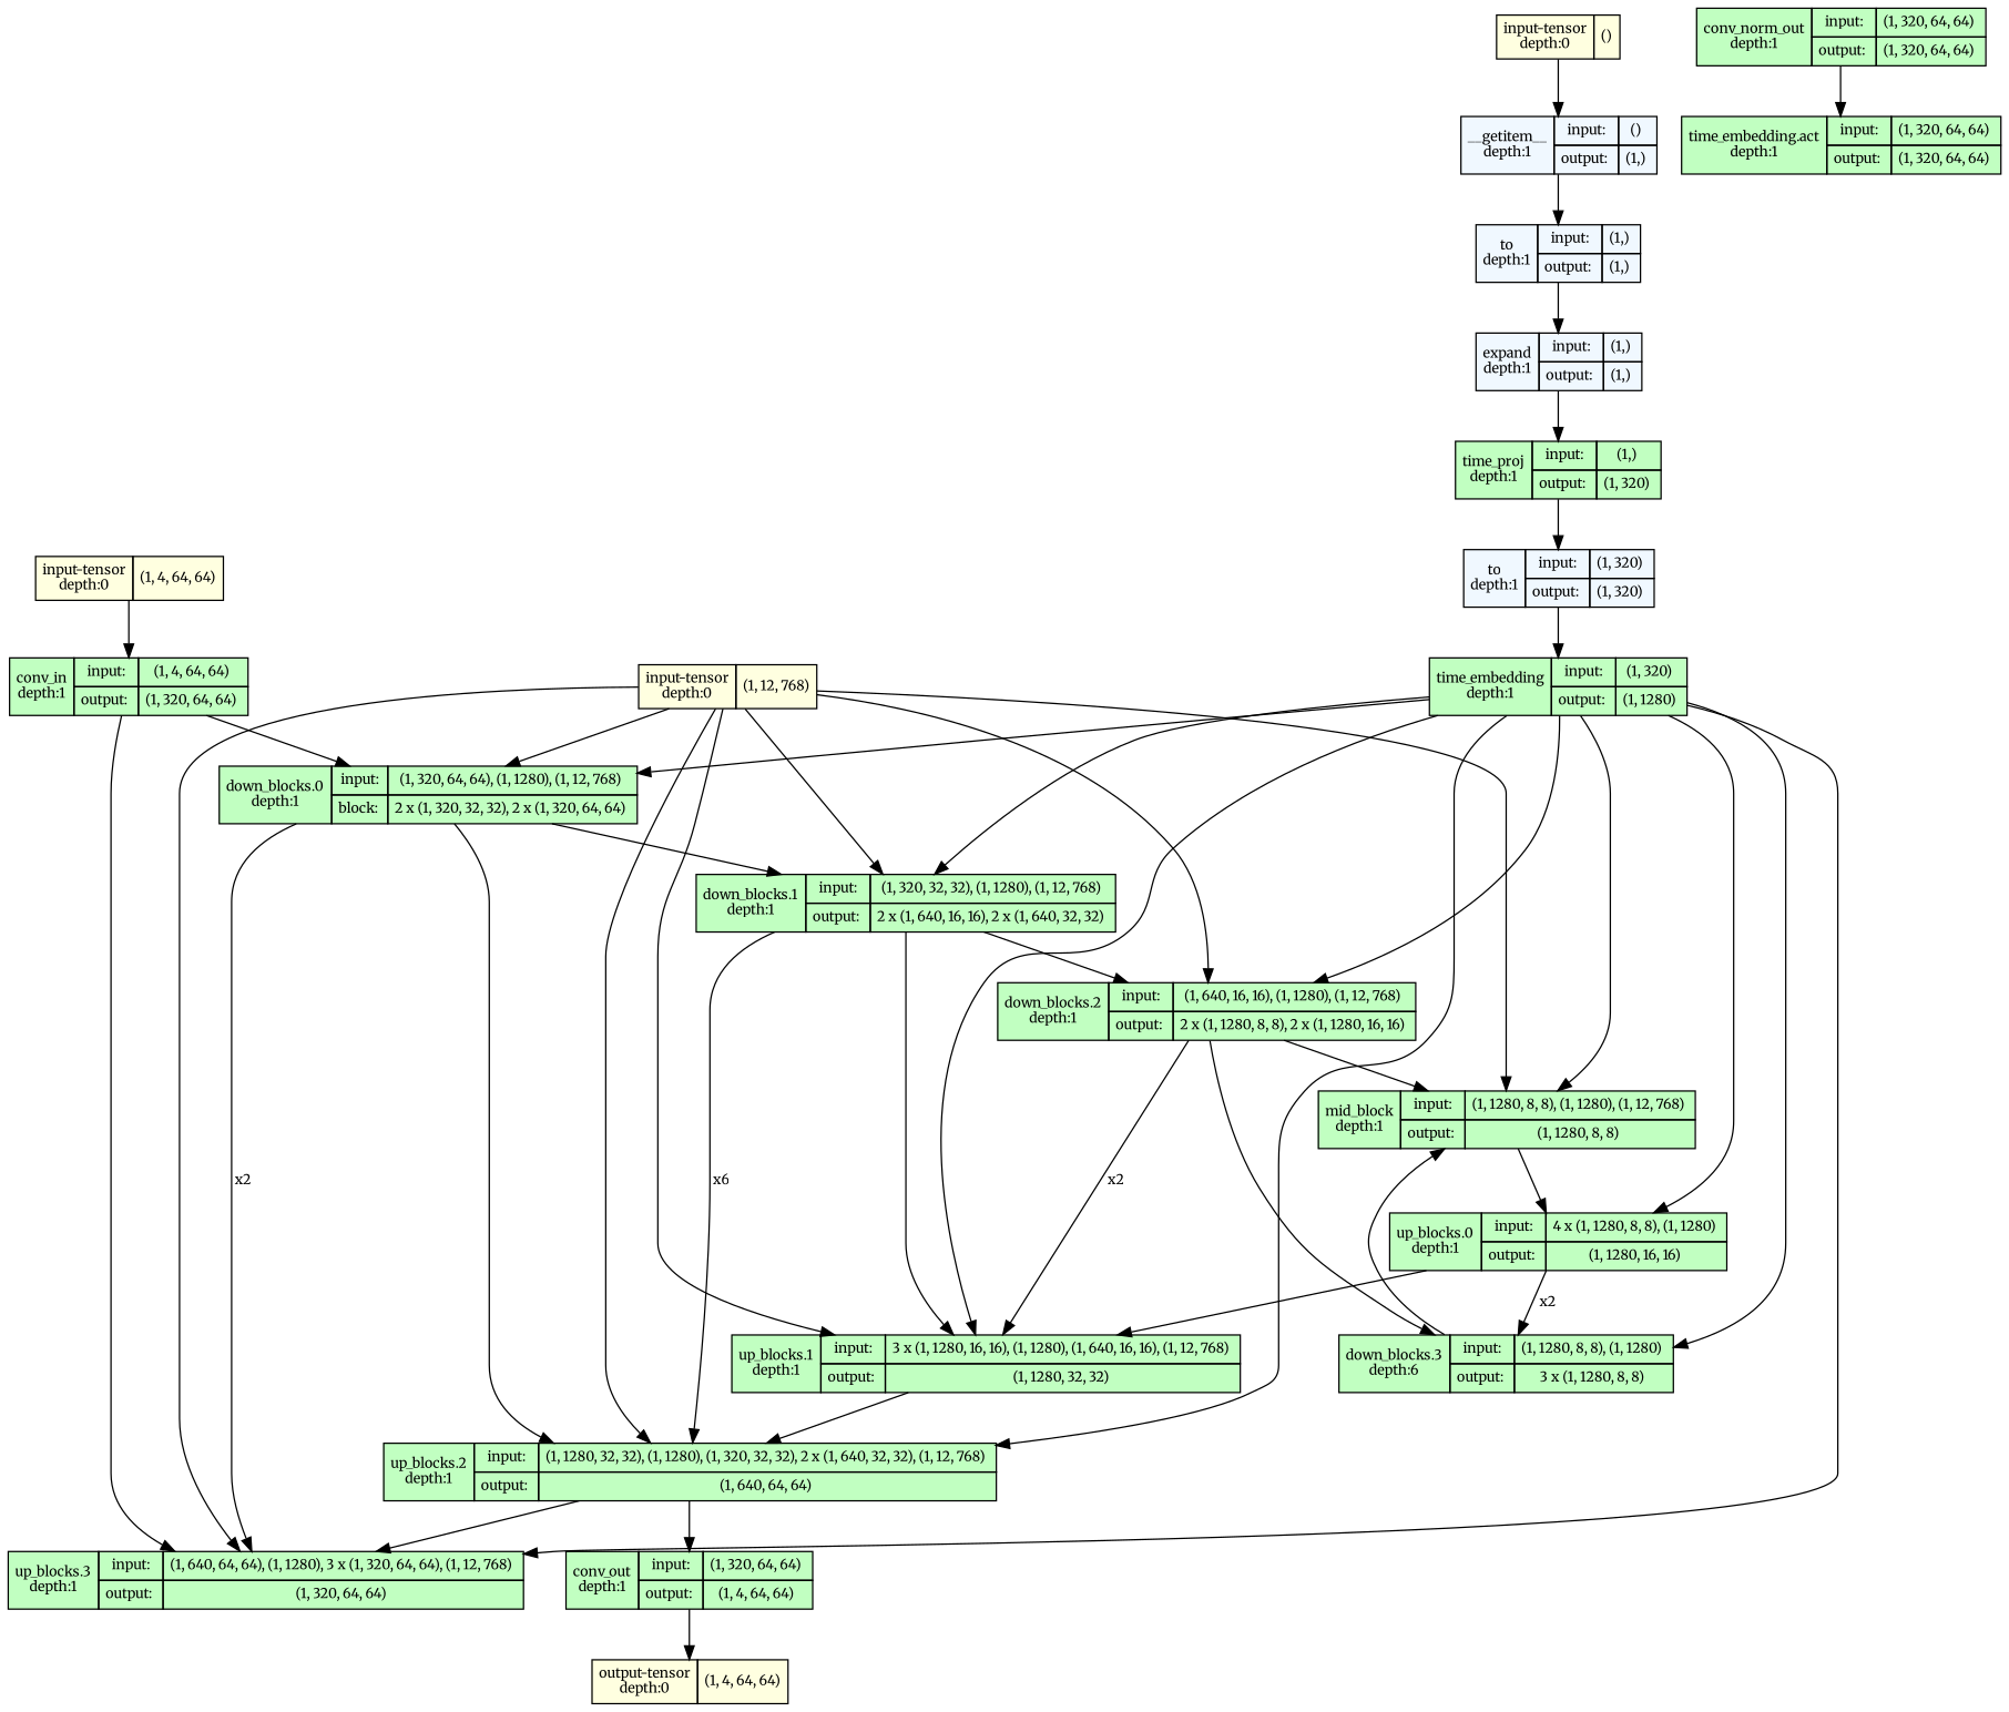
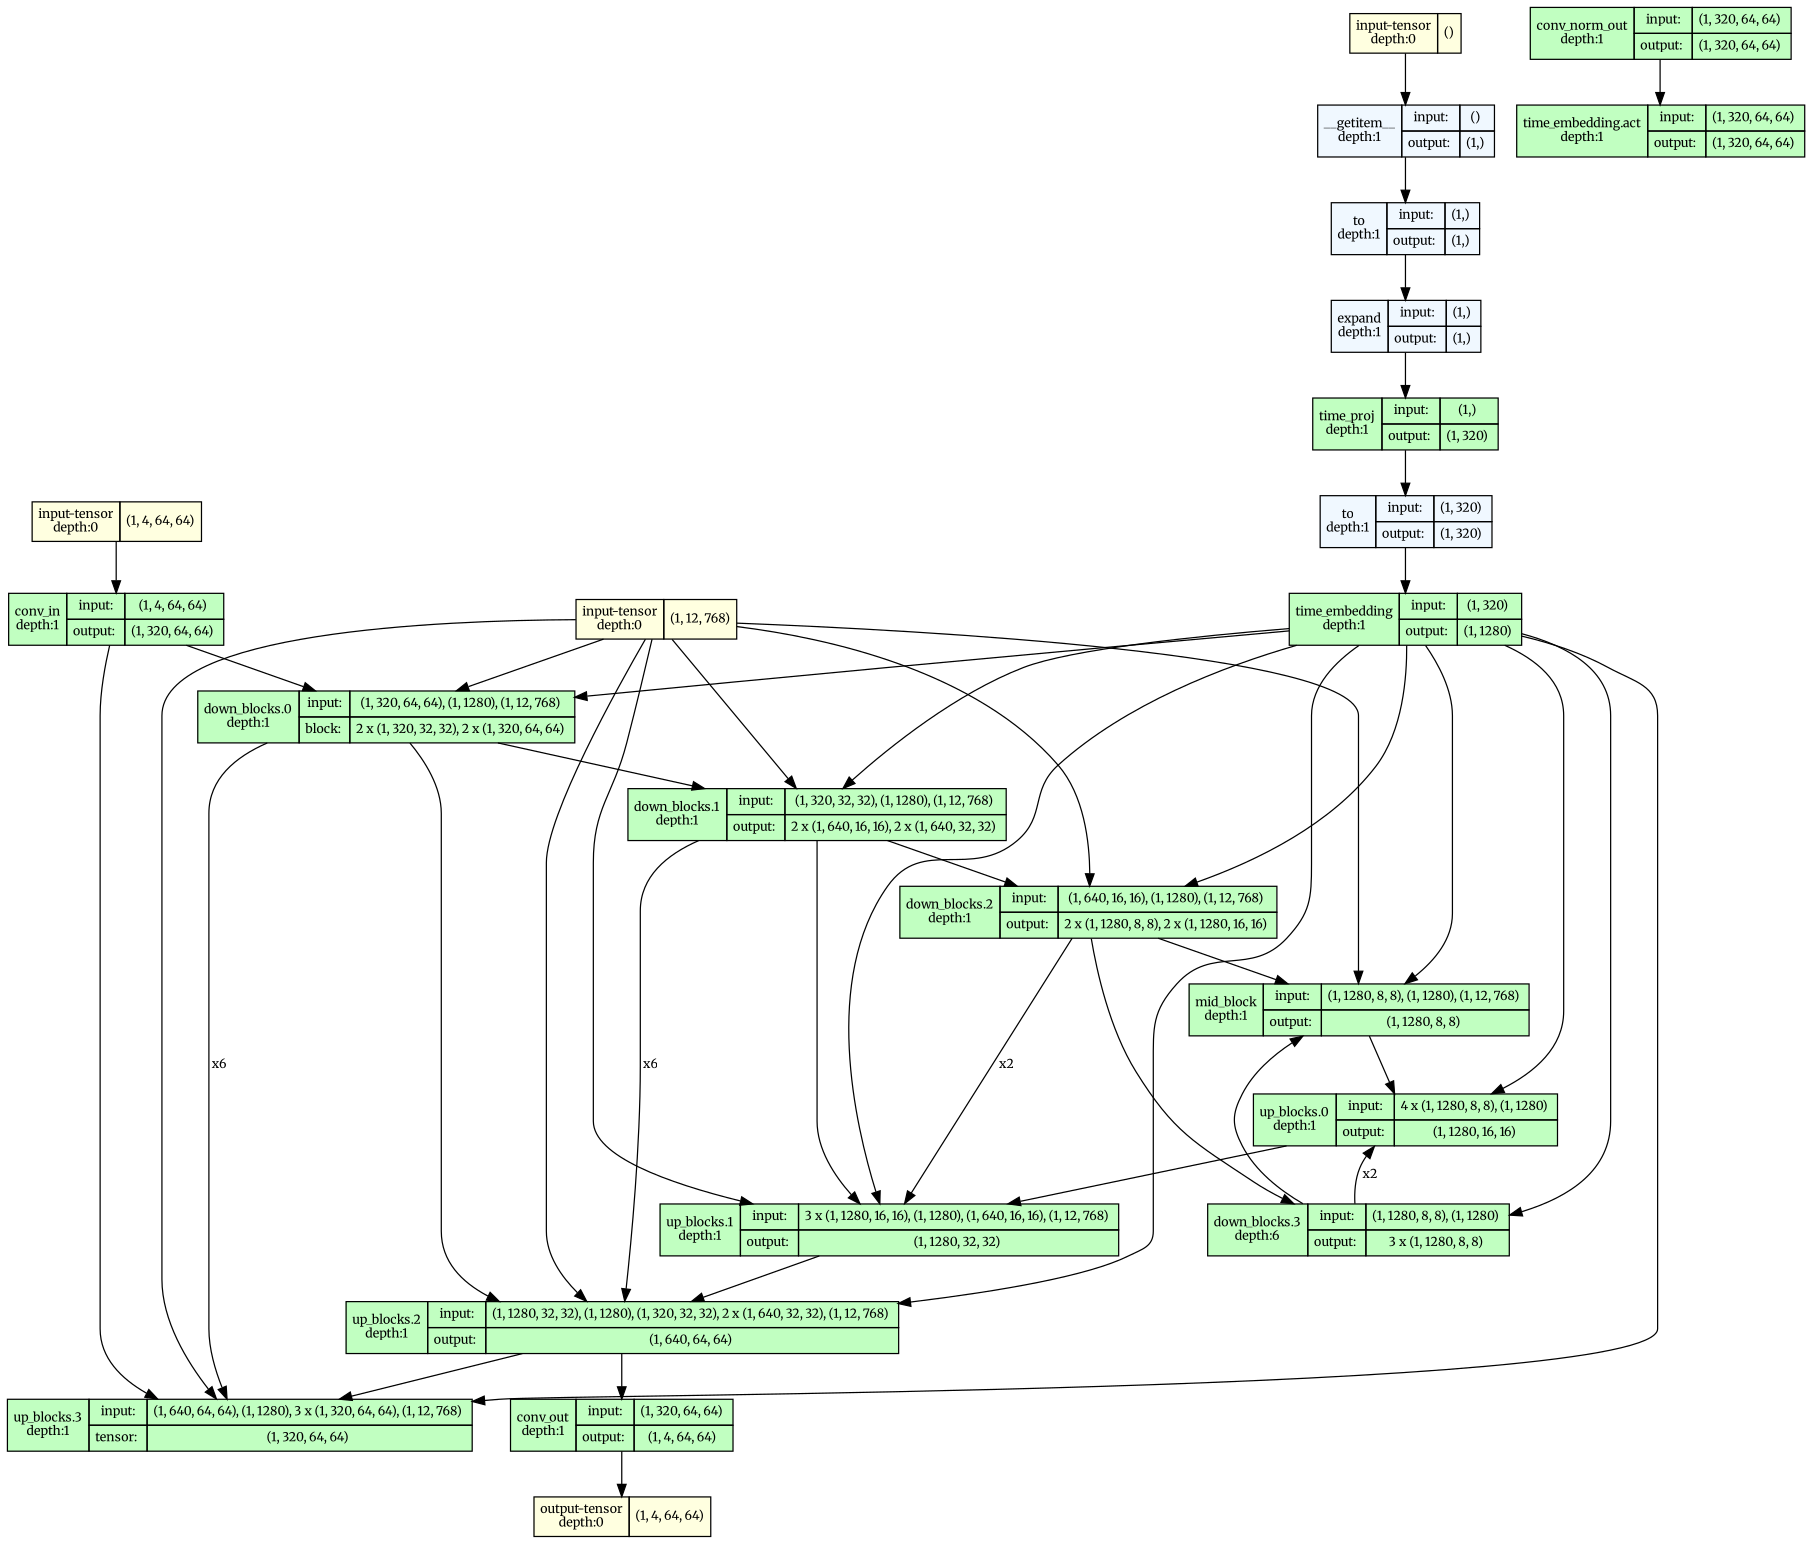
  strict digraph {
    fontname=Merriweather
    ordering=in
    rankdir=TB
    node [align=left fillcolor=darkseagreen1 fontname=Merriweather fontsize=10 margin=0 ranksep=0.1 shape=plaintext style=filled]
    edge [fontname=Merriweather fontsize=10]
    n1 [fillcolor=lightyellow height=0.2 label=<                     <TABLE BORDER="0" CELLBORDER="1"                     CELLSPACING="0" CELLPADDING="4">                         <TR><TD>input-tensor<BR/>depth:0</TD><TD>(1, 4, 64, 64)</TD></TR>                     </TABLE>>]
    n2 [height=0.2 label=<                     <TABLE BORDER="0" CELLBORDER="1"                     CELLSPACING="0" CELLPADDING="4">                     <TR>                         <TD ROWSPAN="2">conv_in<BR/>depth:1</TD>                         <TD COLSPAN="2">input:</TD>                         <TD COLSPAN="2">(1, 4, 64, 64) </TD>                     </TR>                     <TR>                         <TD COLSPAN="2">output: </TD>                         <TD COLSPAN="2">(1, 320, 64, 64) </TD>                     </TR>                     </TABLE>>]
    n3 [height=0.2 label=<                     <TABLE BORDER="0" CELLBORDER="1"                     CELLSPACING="0" CELLPADDING="4">                     <TR>                         <TD ROWSPAN="2">down_blocks.0<BR/>depth:1</TD>                         <TD COLSPAN="2">input:</TD>                         <TD COLSPAN="2">(1, 320, 64, 64), (1, 1280), (1, 12, 768) </TD>                     </TR>                     <TR>                         <TD COLSPAN="2">block: </TD>                         <TD COLSPAN="2">2 x (1, 320, 32, 32), 2 x (1, 320, 64, 64) </TD>                     </TR>                     </TABLE>>]
-   n4 [height=0.2 label=<                     <TABLE BORDER="0" CELLBORDER="1"                     CELLSPACING="0" CELLPADDING="4">                     <TR>                         <TD ROWSPAN="2">up_blocks.3<BR/>depth:1</TD>                         <TD COLSPAN="2">input:</TD>                         <TD COLSPAN="2">(1, 640, 64, 64), (1, 1280), 3 x (1, 320, 64, 64), (1, 12, 768) </TD>                     </TR>                     <TR>                         <TD COLSPAN="2">output: </TD>                         <TD COLSPAN="2">(1, 320, 64, 64) </TD>                     </TR>                     </TABLE>>]
+   n4 [height=0.2 label=<                     <TABLE BORDER="0" CELLBORDER="1"                     CELLSPACING="0" CELLPADDING="4">                     <TR>                         <TD ROWSPAN="2">up_blocks.3<BR/>depth:1</TD>                         <TD COLSPAN="2">input:</TD>                         <TD COLSPAN="2">(1, 640, 64, 64), (1, 1280), 3 x (1, 320, 64, 64), (1, 12, 768) </TD>                     </TR>                     <TR>                         <TD COLSPAN="2">tensor: </TD>                         <TD COLSPAN="2">(1, 320, 64, 64) </TD>                     </TR>                     </TABLE>>]
    n5 [fillcolor=lightyellow height=0.2 label=<                     <TABLE BORDER="0" CELLBORDER="1"                     CELLSPACING="0" CELLPADDING="4">                         <TR><TD>input-tensor<BR/>depth:0</TD><TD>()</TD></TR>                     </TABLE>>]
    n6 [fillcolor=aliceblue height=0.2 label=<                     <TABLE BORDER="0" CELLBORDER="1"                     CELLSPACING="0" CELLPADDING="4">                     <TR>                         <TD ROWSPAN="2">__getitem__<BR/>depth:1</TD>                         <TD COLSPAN="2">input:</TD>                         <TD COLSPAN="2">() </TD>                     </TR>                     <TR>                         <TD COLSPAN="2">output: </TD>                         <TD COLSPAN="2">(1,) </TD>                     </TR>                     </TABLE>>]
    n7 [fillcolor=aliceblue height=0.2 label=<                     <TABLE BORDER="0" CELLBORDER="1"                     CELLSPACING="0" CELLPADDING="4">                     <TR>                         <TD ROWSPAN="2">to<BR/>depth:1</TD>                         <TD COLSPAN="2">input:</TD>                         <TD COLSPAN="2">(1,) </TD>                     </TR>                     <TR>                         <TD COLSPAN="2">output: </TD>                         <TD COLSPAN="2">(1,) </TD>                     </TR>                     </TABLE>>]
    n8 [fillcolor=lightyellow height=0.2 label=<                     <TABLE BORDER="0" CELLBORDER="1"                     CELLSPACING="0" CELLPADDING="4">                         <TR><TD>input-tensor<BR/>depth:0</TD><TD>(1, 12, 768)</TD></TR>                     </TABLE>>]
    n9 [height=0.2 label=<                     <TABLE BORDER="0" CELLBORDER="1"                     CELLSPACING="0" CELLPADDING="4">                     <TR>                         <TD ROWSPAN="2">down_blocks.1<BR/>depth:1</TD>                         <TD COLSPAN="2">input:</TD>                         <TD COLSPAN="2">(1, 320, 32, 32), (1, 1280), (1, 12, 768) </TD>                     </TR>                     <TR>                         <TD COLSPAN="2">output: </TD>                         <TD COLSPAN="2">2 x (1, 640, 16, 16), 2 x (1, 640, 32, 32) </TD>                     </TR>                     </TABLE>>]
    n10 [height=0.2 label=<                     <TABLE BORDER="0" CELLBORDER="1"                     CELLSPACING="0" CELLPADDING="4">                     <TR>                         <TD ROWSPAN="2">down_blocks.2<BR/>depth:1</TD>                         <TD COLSPAN="2">input:</TD>                         <TD COLSPAN="2">(1, 640, 16, 16), (1, 1280), (1, 12, 768) </TD>                     </TR>                     <TR>                         <TD COLSPAN="2">output: </TD>                         <TD COLSPAN="2">2 x (1, 1280, 8, 8), 2 x (1, 1280, 16, 16) </TD>                     </TR>                     </TABLE>>]
    n11 [height=0.2 label=<                     <TABLE BORDER="0" CELLBORDER="1"                     CELLSPACING="0" CELLPADDING="4">                     <TR>                         <TD ROWSPAN="2">mid_block<BR/>depth:1</TD>                         <TD COLSPAN="2">input:</TD>                         <TD COLSPAN="2">(1, 1280, 8, 8), (1, 1280), (1, 12, 768) </TD>                     </TR>                     <TR>                         <TD COLSPAN="2">output: </TD>                         <TD COLSPAN="2">(1, 1280, 8, 8) </TD>                     </TR>                     </TABLE>>]
    n12 [height=0.2 label=<                     <TABLE BORDER="0" CELLBORDER="1"                     CELLSPACING="0" CELLPADDING="4">                     <TR>                         <TD ROWSPAN="2">up_blocks.1<BR/>depth:1</TD>                         <TD COLSPAN="2">input:</TD>                         <TD COLSPAN="2">3 x (1, 1280, 16, 16), (1, 1280), (1, 640, 16, 16), (1, 12, 768) </TD>                     </TR>                     <TR>                         <TD COLSPAN="2">output: </TD>                         <TD COLSPAN="2">(1, 1280, 32, 32) </TD>                     </TR>                     </TABLE>>]
    n13 [height=0.2 label=<                     <TABLE BORDER="0" CELLBORDER="1"                     CELLSPACING="0" CELLPADDING="4">                     <TR>                         <TD ROWSPAN="2">up_blocks.2<BR/>depth:1</TD>                         <TD COLSPAN="2">input:</TD>                         <TD COLSPAN="2">(1, 1280, 32, 32), (1, 1280), (1, 320, 32, 32), 2 x (1, 640, 32, 32), (1, 12, 768) </TD>                     </TR>                     <TR>                         <TD COLSPAN="2">output: </TD>                         <TD COLSPAN="2">(1, 640, 64, 64) </TD>                     </TR>                     </TABLE>>]
    n14 [height=0.2 label=<                     <TABLE BORDER="0" CELLBORDER="1"                     CELLSPACING="0" CELLPADDING="4">                     <TR>                         <TD ROWSPAN="2">down_blocks.3<BR/>depth:6</TD>                         <TD COLSPAN="2">input:</TD>                         <TD COLSPAN="2">(1, 1280, 8, 8), (1, 1280) </TD>                     </TR>                     <TR>                         <TD COLSPAN="2">output: </TD>                         <TD COLSPAN="2">3 x (1, 1280, 8, 8) </TD>                     </TR>                     </TABLE>>]
    n15 [height=0.2 label=<                     <TABLE BORDER="0" CELLBORDER="1"                     CELLSPACING="0" CELLPADDING="4">                     <TR>                         <TD ROWSPAN="2">up_blocks.0<BR/>depth:1</TD>                         <TD COLSPAN="2">input:</TD>                         <TD COLSPAN="2">4 x (1, 1280, 8, 8), (1, 1280) </TD>                     </TR>                     <TR>                         <TD COLSPAN="2">output: </TD>                         <TD COLSPAN="2">(1, 1280, 16, 16) </TD>                     </TR>                     </TABLE>>]
    n16 [height=0.2 label=<                     <TABLE BORDER="0" CELLBORDER="1"                     CELLSPACING="0" CELLPADDING="4">                     <TR>                         <TD ROWSPAN="2">conv_out<BR/>depth:1</TD>                         <TD COLSPAN="2">input:</TD>                         <TD COLSPAN="2">(1, 320, 64, 64) </TD>                     </TR>                     <TR>                         <TD COLSPAN="2">output: </TD>                         <TD COLSPAN="2">(1, 4, 64, 64) </TD>                     </TR>                     </TABLE>>]
    n17 [fillcolor=aliceblue height=0.2 label=<                     <TABLE BORDER="0" CELLBORDER="1"                     CELLSPACING="0" CELLPADDING="4">                     <TR>                         <TD ROWSPAN="2">expand<BR/>depth:1</TD>                         <TD COLSPAN="2">input:</TD>                         <TD COLSPAN="2">(1,) </TD>                     </TR>                     <TR>                         <TD COLSPAN="2">output: </TD>                         <TD COLSPAN="2">(1,) </TD>                     </TR>                     </TABLE>>]
    n18 [height=0.2 label=<                     <TABLE BORDER="0" CELLBORDER="1"                     CELLSPACING="0" CELLPADDING="4">                     <TR>                         <TD ROWSPAN="2">time_proj<BR/>depth:1</TD>                         <TD COLSPAN="2">input:</TD>                         <TD COLSPAN="2">(1,) </TD>                     </TR>                     <TR>                         <TD COLSPAN="2">output: </TD>                         <TD COLSPAN="2">(1, 320) </TD>                     </TR>                     </TABLE>>]
    n19 [fillcolor=aliceblue height=0.2 label=<                     <TABLE BORDER="0" CELLBORDER="1"                     CELLSPACING="0" CELLPADDING="4">                     <TR>                         <TD ROWSPAN="2">to<BR/>depth:1</TD>                         <TD COLSPAN="2">input:</TD>                         <TD COLSPAN="2">(1, 320) </TD>                     </TR>                     <TR>                         <TD COLSPAN="2">output: </TD>                         <TD COLSPAN="2">(1, 320) </TD>                     </TR>                     </TABLE>>]
    n20 [height=0.2 label=<                     <TABLE BORDER="0" CELLBORDER="1"                     CELLSPACING="0" CELLPADDING="4">                     <TR>                         <TD ROWSPAN="2">time_embedding<BR/>depth:1</TD>                         <TD COLSPAN="2">input:</TD>                         <TD COLSPAN="2">(1, 320) </TD>                     </TR>                     <TR>                         <TD COLSPAN="2">output: </TD>                         <TD COLSPAN="2">(1, 1280) </TD>                     </TR>                     </TABLE>>]
    n21 [height=0.2 label=<                     <TABLE BORDER="0" CELLBORDER="1"                     CELLSPACING="0" CELLPADDING="4">                     <TR>                         <TD ROWSPAN="2">conv_norm_out<BR/>depth:1</TD>                         <TD COLSPAN="2">input:</TD>                         <TD COLSPAN="2">(1, 320, 64, 64) </TD>                     </TR>                     <TR>                         <TD COLSPAN="2">output: </TD>                         <TD COLSPAN="2">(1, 320, 64, 64) </TD>                     </TR>                     </TABLE>>]
    n22 [height=0.2 label=<                     <TABLE BORDER="0" CELLBORDER="1"                     CELLSPACING="0" CELLPADDING="4">                     <TR>                         <TD ROWSPAN="2">time_embedding.act<BR/>depth:1</TD>                         <TD COLSPAN="2">input:</TD>                         <TD COLSPAN="2">(1, 320, 64, 64) </TD>                     </TR>                     <TR>                         <TD COLSPAN="2">output: </TD>                         <TD COLSPAN="2">(1, 320, 64, 64) </TD>                     </TR>                     </TABLE>>]
    n23 [fillcolor=lightyellow height=0.2 label=<                     <TABLE BORDER="0" CELLBORDER="1"                     CELLSPACING="0" CELLPADDING="4">                         <TR><TD>output-tensor<BR/>depth:0</TD><TD>(1, 4, 64, 64)</TD></TR>                     </TABLE>>]
    n1 -> n2
    n2 -> n3
    n2 -> n4
-   n3 -> n4 [label=" x2"]
+   n3 -> n4 [label=" x6"]
    n3 -> n9
    n3 -> n13
    n5 -> n6
    n6 -> n7
    n7 -> n17
    n8 -> n3
    n8 -> n4
    n8 -> n9
    n8 -> n10
    n8 -> n11
    n8 -> n12
    n8 -> n13
    n9 -> n10
    n9 -> n12
    n9 -> n13 [label=" x6"]
    n10 -> n11
    n10 -> n12 [label=" x2"]
    n10 -> n14
    n11 -> n15
    n12 -> n13
    n13 -> n4
    n13 -> n16
    n14 -> n11
-   n15 -> n14 [label=" x2"]
+   n14 -> n15 [label=" x2"]
    n15 -> n12
    n16 -> n23
    n17 -> n18
    n18 -> n19
    n19 -> n20
    n20 -> n3
    n20 -> n4
    n20 -> n9
    n20 -> n10
    n20 -> n11
    n20 -> n12
    n20 -> n13
    n20 -> n14
    n20 -> n15
    n21 -> n22
  }
